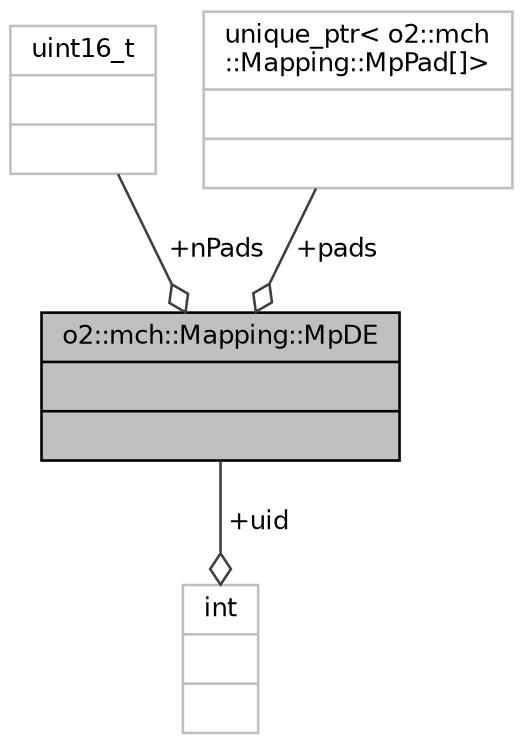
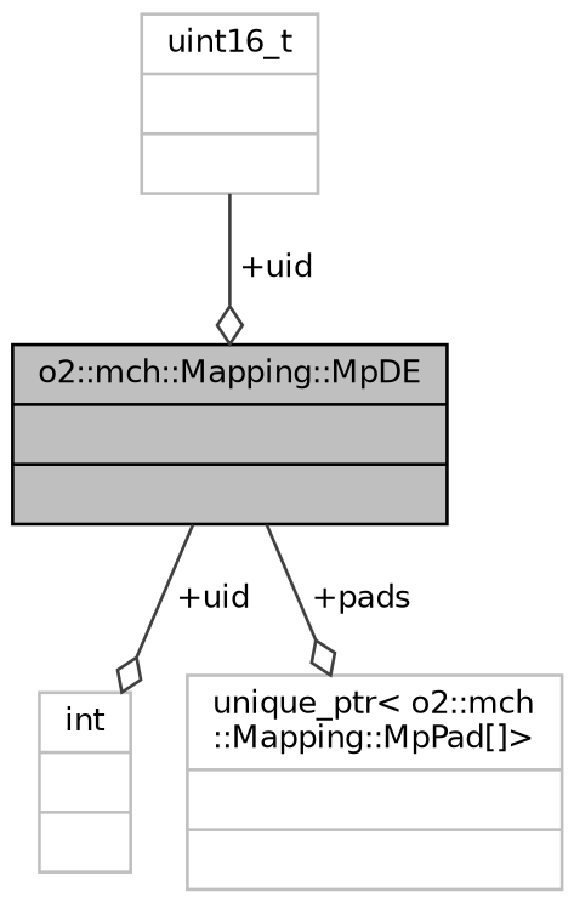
  digraph {
    node [color=grey75 fontname=Helvetica fontsize=10 shape=record]
    edge [arrowhead=odiamond color=grey25 fontname=Helvetica fontsize=10 labelfontname=Helvetica labelfontsize=10 style=solid]
    n1 [color=black fillcolor=grey75 fontcolor=black height=0.2 label="{o2::mch::Mapping::MpDE\n||}" style=filled width=0.4]
    n2 [height=0.2 label="{int\n||}" width=0.4]
    n3 [height=0.2 label="{uint16_t\n||}" width=0.4]
    n4 [height=0.2 label="{unique_ptr\< o2::mch\l::Mapping::MpPad[]\>\n||}" width=0.4]
    n1 -> n2 [label=" +uid"]
-   n3 -> n1 [label=" +nPads"]
-   n4 -> n1 [label=" +pads"]
+   n3 -> n1 [label=" +uid"]
+   n1 -> n4 [label=" +pads"]
  }
